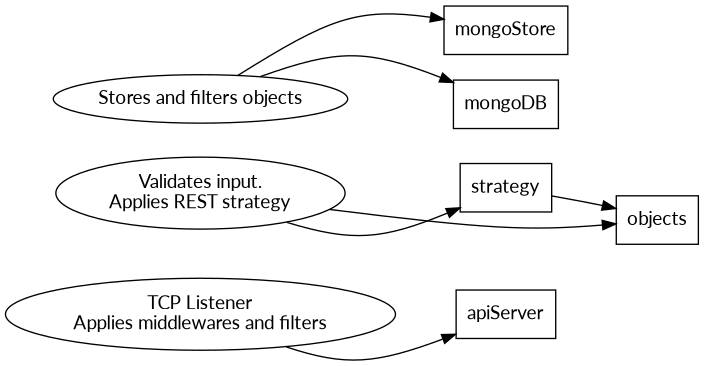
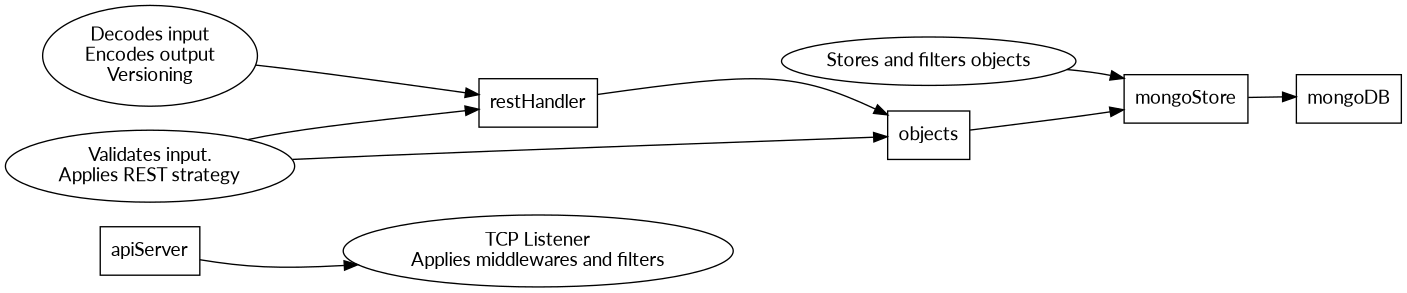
  digraph {
    fontname=Lato
    rankdir=LR
    splines=curved
    node [fontname=Lato shape=record]
    edge [fontname=Lato]
    apiServer
-   restHandler [label=strategy]
+   restHandler
    n3 [label=objects]
    mongoStore
    mongoDB
    "TCP Listener\nApplies middlewares and filters" [shape=""]
+   "Decodes input\nEncodes output\nVersioning" [shape=""]
    "Validates input.\nApplies REST strategy" [shape=""]
    n9 [label="Stores and filters objects" shape=""]
    restHandler -> n3
-   n9 -> mongoDB
-   "TCP Listener\nApplies middlewares and filters" -> apiServer
+   n3 -> mongoStore
+   mongoStore -> mongoDB
+   apiServer -> "TCP Listener\nApplies middlewares and filters"
+   "Decodes input\nEncodes output\nVersioning" -> restHandler
    "Validates input.\nApplies REST strategy" -> restHandler
    "Validates input.\nApplies REST strategy" -> n3
    n9 -> mongoStore
  }
